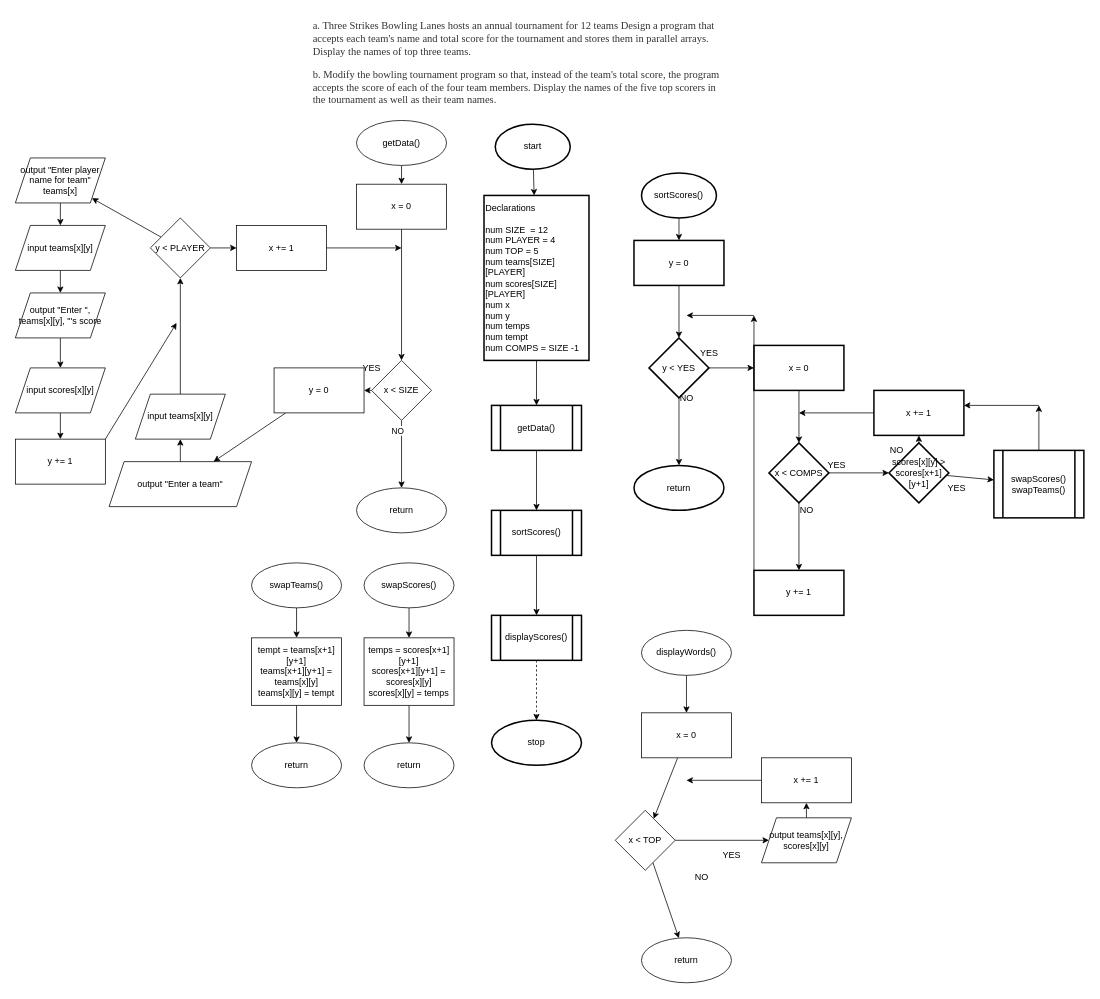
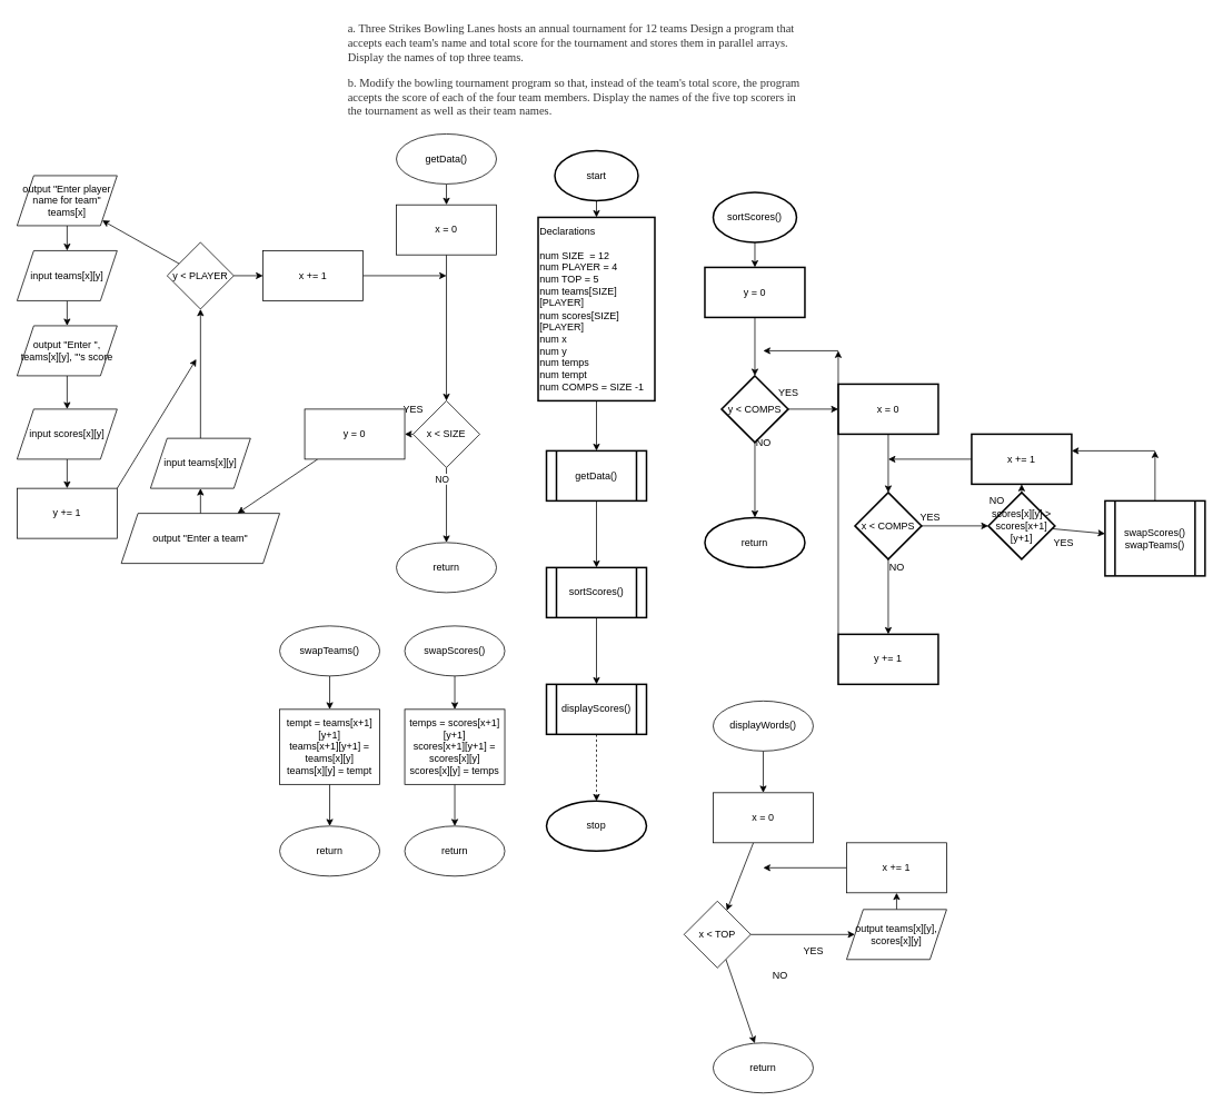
  <mxCell id="0" />
  <mxCell id="1" parent="0" />
  <mxCell id="2" value="&lt;span style=&quot;color: rgb(51, 51, 51); font-family: georgia, times, &amp;quot;times new roman&amp;quot;, serif; font-size: 14px; font-style: normal; font-weight: 400; letter-spacing: normal; text-indent: 0px; text-transform: none; word-spacing: 0px; background-color: rgb(255, 255, 255); display: inline; float: none;&quot;&gt;a. Three Strikes Bowling Lanes hosts an annual tournament for 12 teams Design a program that accepts each team's name and total score for the tournament and stores them in parallel arrays. Display the names of top three teams.&lt;/span&gt;&lt;br style=&quot;color: rgb(51, 51, 51); font-family: georgia, times, &amp;quot;times new roman&amp;quot;, serif; font-size: 14px; font-style: normal; font-weight: 400; letter-spacing: normal; text-indent: 0px; text-transform: none; word-spacing: 0px; background-color: rgb(255, 255, 255);&quot;&gt;&lt;br style=&quot;color: rgb(51, 51, 51); font-family: georgia, times, &amp;quot;times new roman&amp;quot;, serif; font-size: 14px; font-style: normal; font-weight: 400; letter-spacing: normal; text-indent: 0px; text-transform: none; word-spacing: 0px; background-color: rgb(255, 255, 255);&quot;&gt;&lt;span style=&quot;color: rgb(51, 51, 51); font-family: georgia, times, &amp;quot;times new roman&amp;quot;, serif; font-size: 14px; font-style: normal; font-weight: 400; letter-spacing: normal; text-indent: 0px; text-transform: none; word-spacing: 0px; background-color: rgb(255, 255, 255); display: inline; float: none;&quot;&gt;b. Modify the bowling tournament program so that, instead of the team's total score, the program accepts the score of each of the four team members. Display the names of the five top scorers in the tournament as well as their team names.&lt;/span&gt;" style="text;whiteSpace=wrap;html=1;" vertex="1" parent="1"><mxGeometry x="415" y="20" width="550" height="120" as="geometry" /></mxCell>
  <mxCell id="3" value="" style="edgeStyle=none;html=1;" edge="1" parent="1" source="4" target="6"><mxGeometry relative="1" as="geometry" /></mxCell>
- <mxCell id="4" value="start" style="strokeWidth=2;html=1;shape=mxgraph.flowchart.start_1;whiteSpace=wrap;" vertex="1" parent="1"><mxGeometry x="660" y="165" width="100" height="60" as="geometry" /></mxCell>
+ <mxCell id="4" value="start" style="strokeWidth=2;html=1;shape=mxgraph.flowchart.start_1;whiteSpace=wrap;" vertex="1" parent="1"><mxGeometry x="665" y="180" width="100" height="60" as="geometry" /></mxCell>
  <mxCell id="5" value="" style="edgeStyle=none;html=1;" edge="1" parent="1" source="6" target="8"><mxGeometry relative="1" as="geometry" /></mxCell>
  <mxCell id="6" value="Declarations&lt;br&gt;&lt;br&gt;num SIZE&amp;nbsp; = 12&lt;br&gt;num PLAYER = 4&lt;br&gt;num TOP = 5&lt;br&gt;num teams[SIZE][PLAYER]&lt;br&gt;num scores[SIZE][PLAYER]&lt;br&gt;num x&amp;nbsp;&lt;br&gt;num y&amp;nbsp;&lt;br&gt;num temps&lt;br&gt;num tempt&lt;br&gt;num COMPS = SIZE -1" style="whiteSpace=wrap;html=1;strokeWidth=2;align=left;" vertex="1" parent="1"><mxGeometry x="645" y="260" width="140" height="220" as="geometry" /></mxCell>
  <mxCell id="7" value="" style="edgeStyle=none;html=1;" edge="1" parent="1" source="8" target="10"><mxGeometry relative="1" as="geometry" /></mxCell>
  <mxCell id="8" value="getData()" style="shape=process;whiteSpace=wrap;html=1;backgroundOutline=1;align=center;strokeWidth=2;" vertex="1" parent="1"><mxGeometry x="655" y="540" width="120" height="60" as="geometry" /></mxCell>
  <mxCell id="9" value="" style="edgeStyle=none;html=1;" edge="1" parent="1" source="10" target="12"><mxGeometry relative="1" as="geometry" /></mxCell>
  <mxCell id="10" value="sortScores()" style="shape=process;whiteSpace=wrap;html=1;backgroundOutline=1;align=center;strokeWidth=2;" vertex="1" parent="1"><mxGeometry x="655" y="680" width="120" height="60" as="geometry" /></mxCell>
  <mxCell id="11" value="" style="edgeStyle=none;html=1;dashed=1;" edge="1" parent="1" source="12" target="13"><mxGeometry relative="1" as="geometry" /></mxCell>
  <mxCell id="12" value="displayScores()" style="shape=process;whiteSpace=wrap;html=1;backgroundOutline=1;align=center;strokeWidth=2;" vertex="1" parent="1"><mxGeometry x="655" y="820" width="120" height="60" as="geometry" /></mxCell>
  <mxCell id="13" value="stop" style="ellipse;whiteSpace=wrap;html=1;strokeWidth=2;" vertex="1" parent="1"><mxGeometry x="655" y="960" width="120" height="60" as="geometry" /></mxCell>
  <mxCell id="14" value="" style="edgeStyle=none;html=1;" edge="1" parent="1" source="15" target="17"><mxGeometry relative="1" as="geometry" /></mxCell>
  <mxCell id="15" value="getData()" style="ellipse;whiteSpace=wrap;html=1;" vertex="1" parent="1"><mxGeometry x="475" y="160" width="120" height="60" as="geometry" /></mxCell>
  <mxCell id="16" value="" style="edgeStyle=none;html=1;" edge="1" parent="1" source="17" target="21"><mxGeometry relative="1" as="geometry" /></mxCell>
  <mxCell id="17" value="x = 0" style="whiteSpace=wrap;html=1;" vertex="1" parent="1"><mxGeometry x="475" y="245" width="120" height="60" as="geometry" /></mxCell>
  <mxCell id="18" value="" style="edgeStyle=none;html=1;" edge="1" parent="1" source="21" target="22"><mxGeometry relative="1" as="geometry" /></mxCell>
  <mxCell id="19" value="NO" style="edgeLabel;html=1;align=center;verticalAlign=middle;resizable=0;points=[];" vertex="1" connectable="0" parent="18"><mxGeometry x="-0.711" y="-6" relative="1" as="geometry"><mxPoint as="offset" /></mxGeometry></mxCell>
  <mxCell id="20" value="" style="edgeStyle=none;html=1;" edge="1" parent="1" source="21" target="87"><mxGeometry relative="1" as="geometry" /></mxCell>
  <mxCell id="21" value="x &amp;lt; SIZE" style="rhombus;whiteSpace=wrap;html=1;" vertex="1" parent="1"><mxGeometry x="495" y="480" width="80" height="80" as="geometry" /></mxCell>
  <mxCell id="22" value="return" style="ellipse;whiteSpace=wrap;html=1;" vertex="1" parent="1"><mxGeometry x="475" y="650" width="120" height="60" as="geometry" /></mxCell>
  <mxCell id="23" value="" style="edgeStyle=none;html=1;" edge="1" parent="1" source="24" target="26"><mxGeometry relative="1" as="geometry" /></mxCell>
  <mxCell id="24" value="output &quot;Enter a team&quot;" style="shape=parallelogram;perimeter=parallelogramPerimeter;whiteSpace=wrap;html=1;fixedSize=1;" vertex="1" parent="1"><mxGeometry x="145" y="615" width="190" height="60" as="geometry" /></mxCell>
  <mxCell id="25" value="" style="edgeStyle=none;html=1;" edge="1" parent="1" source="26" target="90"><mxGeometry relative="1" as="geometry" /></mxCell>
  <mxCell id="26" value="input teams[x][y]" style="shape=parallelogram;perimeter=parallelogramPerimeter;whiteSpace=wrap;html=1;fixedSize=1;" vertex="1" parent="1"><mxGeometry x="180" y="525" width="120" height="60" as="geometry" /></mxCell>
  <mxCell id="27" value="YES" style="text;html=1;align=center;verticalAlign=middle;resizable=0;points=[];autosize=1;strokeColor=none;fillColor=none;" vertex="1" parent="1"><mxGeometry x="475" y="480" width="40" height="20" as="geometry" /></mxCell>
  <mxCell id="28" value="" style="edgeStyle=none;html=1;" edge="1" parent="1" source="29" target="31"><mxGeometry relative="1" as="geometry" /></mxCell>
  <mxCell id="29" value="sortScores()" style="strokeWidth=2;html=1;shape=mxgraph.flowchart.start_1;whiteSpace=wrap;" vertex="1" parent="1"><mxGeometry x="855" y="230" width="100" height="60" as="geometry" /></mxCell>
  <mxCell id="30" value="" style="edgeStyle=none;html=1;" edge="1" parent="1" source="31" target="34"><mxGeometry relative="1" as="geometry" /></mxCell>
  <mxCell id="31" value="y = 0" style="whiteSpace=wrap;html=1;strokeWidth=2;" vertex="1" parent="1"><mxGeometry x="845" y="320" width="120" height="60" as="geometry" /></mxCell>
  <mxCell id="32" value="" style="edgeStyle=none;html=1;" edge="1" parent="1" source="34" target="35"><mxGeometry relative="1" as="geometry" /></mxCell>
  <mxCell id="33" value="" style="edgeStyle=none;html=1;" edge="1" parent="1" source="34" target="38"><mxGeometry relative="1" as="geometry" /></mxCell>
- <mxCell id="34" value="y &amp;lt; YES" style="rhombus;whiteSpace=wrap;html=1;strokeWidth=2;" vertex="1" parent="1"><mxGeometry x="865" y="450" width="80" height="80" as="geometry" /></mxCell>
+ <mxCell id="34" value="y &amp;lt; COMPS" style="rhombus;whiteSpace=wrap;html=1;strokeWidth=2;" vertex="1" parent="1"><mxGeometry x="865" y="450" width="80" height="80" as="geometry" /></mxCell>
  <mxCell id="35" value="return" style="ellipse;whiteSpace=wrap;html=1;strokeWidth=2;" vertex="1" parent="1"><mxGeometry x="845" y="620" width="120" height="60" as="geometry" /></mxCell>
  <mxCell id="36" value="NO" style="text;html=1;align=center;verticalAlign=middle;resizable=0;points=[];autosize=1;strokeColor=none;fillColor=none;" vertex="1" parent="1"><mxGeometry x="900" y="520" width="30" height="20" as="geometry" /></mxCell>
  <mxCell id="37" value="" style="edgeStyle=none;html=1;" edge="1" parent="1" source="38" target="42"><mxGeometry relative="1" as="geometry" /></mxCell>
  <mxCell id="38" value="x = 0" style="whiteSpace=wrap;html=1;strokeWidth=2;" vertex="1" parent="1"><mxGeometry x="1005" y="460" width="120" height="60" as="geometry" /></mxCell>
  <mxCell id="39" value="YES" style="text;html=1;align=center;verticalAlign=middle;resizable=0;points=[];autosize=1;strokeColor=none;fillColor=none;" vertex="1" parent="1"><mxGeometry x="925" y="460" width="40" height="20" as="geometry" /></mxCell>
  <mxCell id="40" value="" style="edgeStyle=none;html=1;" edge="1" parent="1" source="42" target="44"><mxGeometry relative="1" as="geometry" /></mxCell>
  <mxCell id="41" value="" style="edgeStyle=none;html=1;" edge="1" parent="1" source="42" target="49"><mxGeometry relative="1" as="geometry" /></mxCell>
  <mxCell id="42" value="x &amp;lt; COMPS" style="rhombus;whiteSpace=wrap;html=1;strokeWidth=2;" vertex="1" parent="1"><mxGeometry x="1025" y="590" width="80" height="80" as="geometry" /></mxCell>
  <mxCell id="43" style="edgeStyle=none;html=1;exitX=0;exitY=0;exitDx=0;exitDy=0;" edge="1" parent="1" source="44"><mxGeometry relative="1" as="geometry"><mxPoint x="1005" y="420" as="targetPoint" /></mxGeometry></mxCell>
  <mxCell id="44" value="y += 1" style="whiteSpace=wrap;html=1;strokeWidth=2;" vertex="1" parent="1"><mxGeometry x="1005" y="760" width="120" height="60" as="geometry" /></mxCell>
  <mxCell id="45" value="" style="endArrow=classic;html=1;" edge="1" parent="1"><mxGeometry width="50" height="50" relative="1" as="geometry"><mxPoint x="1005" y="420" as="sourcePoint" /><mxPoint x="915" y="420" as="targetPoint" /></mxGeometry></mxCell>
  <mxCell id="46" value="NO" style="text;html=1;align=center;verticalAlign=middle;resizable=0;points=[];autosize=1;strokeColor=none;fillColor=none;" vertex="1" parent="1"><mxGeometry x="1060" y="670" width="30" height="20" as="geometry" /></mxCell>
  <mxCell id="47" value="" style="edgeStyle=none;html=1;" edge="1" parent="1" source="49" target="52"><mxGeometry relative="1" as="geometry" /></mxCell>
  <mxCell id="48" value="" style="edgeStyle=none;html=1;" edge="1" parent="1" source="49" target="54"><mxGeometry relative="1" as="geometry" /></mxCell>
  <mxCell id="49" value="scores[x][y] &amp;gt; scores[x+1][y+1]" style="rhombus;whiteSpace=wrap;html=1;strokeWidth=2;" vertex="1" parent="1"><mxGeometry x="1185" y="590" width="80" height="80" as="geometry" /></mxCell>
  <mxCell id="50" value="YES" style="text;html=1;align=center;verticalAlign=middle;resizable=0;points=[];autosize=1;strokeColor=none;fillColor=none;" vertex="1" parent="1"><mxGeometry x="1095" y="610" width="40" height="20" as="geometry" /></mxCell>
  <mxCell id="51" style="edgeStyle=none;html=1;exitX=0.5;exitY=0;exitDx=0;exitDy=0;" edge="1" parent="1" source="52"><mxGeometry relative="1" as="geometry"><mxPoint x="1385" y="540" as="targetPoint" /></mxGeometry></mxCell>
  <mxCell id="52" value="swapScores()&lt;br&gt;swapTeams()" style="shape=process;whiteSpace=wrap;html=1;backgroundOutline=1;strokeWidth=2;" vertex="1" parent="1"><mxGeometry x="1325" y="600" width="120" height="90" as="geometry" /></mxCell>
  <mxCell id="53" style="edgeStyle=none;html=1;exitX=0;exitY=0.5;exitDx=0;exitDy=0;" edge="1" parent="1" source="54"><mxGeometry relative="1" as="geometry"><mxPoint x="1065" y="550" as="targetPoint" /></mxGeometry></mxCell>
  <mxCell id="54" value="x += 1" style="whiteSpace=wrap;html=1;strokeWidth=2;" vertex="1" parent="1"><mxGeometry x="1165" y="520" width="120" height="60" as="geometry" /></mxCell>
  <mxCell id="55" value="NO" style="text;html=1;align=center;verticalAlign=middle;resizable=0;points=[];autosize=1;strokeColor=none;fillColor=none;" vertex="1" parent="1"><mxGeometry x="1180" y="590" width="30" height="20" as="geometry" /></mxCell>
  <mxCell id="56" value="YES" style="text;html=1;align=center;verticalAlign=middle;resizable=0;points=[];autosize=1;strokeColor=none;fillColor=none;" vertex="1" parent="1"><mxGeometry x="1255" y="640" width="40" height="20" as="geometry" /></mxCell>
  <mxCell id="57" value="" style="endArrow=classic;html=1;" edge="1" parent="1"><mxGeometry width="50" height="50" relative="1" as="geometry"><mxPoint x="1385" y="540" as="sourcePoint" /><mxPoint x="1285" y="540" as="targetPoint" /></mxGeometry></mxCell>
  <mxCell id="58" value="" style="edgeStyle=none;html=1;" edge="1" parent="1" source="59" target="61"><mxGeometry relative="1" as="geometry" /></mxCell>
  <mxCell id="59" value="displayWords()" style="ellipse;whiteSpace=wrap;html=1;" vertex="1" parent="1"><mxGeometry x="855" y="840" width="120" height="60" as="geometry" /></mxCell>
  <mxCell id="60" value="" style="edgeStyle=none;html=1;" edge="1" parent="1" source="61" target="64"><mxGeometry relative="1" as="geometry" /></mxCell>
  <mxCell id="61" value="x = 0" style="whiteSpace=wrap;html=1;" vertex="1" parent="1"><mxGeometry x="855" y="950" width="120" height="60" as="geometry" /></mxCell>
  <mxCell id="62" value="" style="edgeStyle=none;html=1;" edge="1" parent="1" source="64" target="65"><mxGeometry relative="1" as="geometry" /></mxCell>
  <mxCell id="63" value="" style="edgeStyle=none;html=1;" edge="1" parent="1" source="64" target="68"><mxGeometry relative="1" as="geometry" /></mxCell>
  <mxCell id="64" value="x &amp;lt; TOP" style="rhombus;whiteSpace=wrap;html=1;" vertex="1" parent="1"><mxGeometry x="820" y="1080" width="80" height="80" as="geometry" /></mxCell>
  <mxCell id="65" value="return" style="ellipse;whiteSpace=wrap;html=1;" vertex="1" parent="1"><mxGeometry x="855" y="1250" width="120" height="60" as="geometry" /></mxCell>
  <mxCell id="66" value="NO" style="text;html=1;align=center;verticalAlign=middle;resizable=0;points=[];autosize=1;strokeColor=none;fillColor=none;" vertex="1" parent="1"><mxGeometry x="920" y="1160" width="30" height="20" as="geometry" /></mxCell>
  <mxCell id="67" value="" style="edgeStyle=none;html=1;" edge="1" parent="1" source="68" target="70"><mxGeometry relative="1" as="geometry" /></mxCell>
  <mxCell id="68" value="output teams[x][y], scores[x][y]" style="shape=parallelogram;perimeter=parallelogramPerimeter;whiteSpace=wrap;html=1;fixedSize=1;" vertex="1" parent="1"><mxGeometry x="1015" y="1090" width="120" height="60" as="geometry" /></mxCell>
  <mxCell id="69" style="edgeStyle=none;html=1;exitX=0;exitY=0.5;exitDx=0;exitDy=0;" edge="1" parent="1" source="70"><mxGeometry relative="1" as="geometry"><mxPoint x="915" y="1040" as="targetPoint" /></mxGeometry></mxCell>
  <mxCell id="70" value="x += 1" style="whiteSpace=wrap;html=1;" vertex="1" parent="1"><mxGeometry x="1015" y="1010" width="120" height="60" as="geometry" /></mxCell>
  <mxCell id="71" value="YES" style="text;html=1;align=center;verticalAlign=middle;resizable=0;points=[];autosize=1;strokeColor=none;fillColor=none;" vertex="1" parent="1"><mxGeometry x="955" y="1130" width="40" height="20" as="geometry" /></mxCell>
  <mxCell id="72" value="" style="edgeStyle=none;html=1;" edge="1" parent="1" source="73" target="75"><mxGeometry relative="1" as="geometry" /></mxCell>
  <mxCell id="73" value="output &quot;Enter &quot;, teams[x][y], &quot;'s score" style="shape=parallelogram;perimeter=parallelogramPerimeter;whiteSpace=wrap;html=1;fixedSize=1;" vertex="1" parent="1"><mxGeometry x="20" y="390" width="120" height="60" as="geometry" /></mxCell>
  <mxCell id="74" value="" style="edgeStyle=none;html=1;" edge="1" parent="1" source="75" target="98"><mxGeometry relative="1" as="geometry" /></mxCell>
  <mxCell id="75" value="input scores[x][y]" style="shape=parallelogram;perimeter=parallelogramPerimeter;whiteSpace=wrap;html=1;fixedSize=1;" vertex="1" parent="1"><mxGeometry x="20" y="490" width="120" height="60" as="geometry" /></mxCell>
  <mxCell id="76" value="" style="edgeStyle=none;html=1;" edge="1" parent="1" source="77" target="79"><mxGeometry relative="1" as="geometry" /></mxCell>
  <mxCell id="77" value="swapScores()" style="ellipse;whiteSpace=wrap;html=1;" vertex="1" parent="1"><mxGeometry x="485" y="750" width="120" height="60" as="geometry" /></mxCell>
  <mxCell id="78" value="" style="edgeStyle=none;html=1;" edge="1" parent="1" source="79" target="80"><mxGeometry relative="1" as="geometry" /></mxCell>
  <mxCell id="79" value="temps = scores[x+1][y+1]&lt;br&gt;scores[x+1][y+1] = scores[x][y]&lt;br&gt;scores[x][y] = temps" style="whiteSpace=wrap;html=1;" vertex="1" parent="1"><mxGeometry x="485" y="850" width="120" height="90" as="geometry" /></mxCell>
  <mxCell id="80" value="return" style="ellipse;whiteSpace=wrap;html=1;" vertex="1" parent="1"><mxGeometry x="485" y="990" width="120" height="60" as="geometry" /></mxCell>
  <mxCell id="81" value="" style="edgeStyle=none;html=1;" edge="1" parent="1" source="82" target="84"><mxGeometry relative="1" as="geometry" /></mxCell>
  <mxCell id="82" value="swapTeams()" style="ellipse;whiteSpace=wrap;html=1;" vertex="1" parent="1"><mxGeometry x="335" y="750" width="120" height="60" as="geometry" /></mxCell>
  <mxCell id="83" value="" style="edgeStyle=none;html=1;" edge="1" parent="1" source="84" target="85"><mxGeometry relative="1" as="geometry" /></mxCell>
  <mxCell id="84" value="tempt = teams[x+1][y+1]&lt;br&gt;teams[x+1][y+1] = teams[x][y]&lt;br&gt;teams[x][y] = tempt" style="whiteSpace=wrap;html=1;" vertex="1" parent="1"><mxGeometry x="335" y="850" width="120" height="90" as="geometry" /></mxCell>
  <mxCell id="85" value="return" style="ellipse;whiteSpace=wrap;html=1;" vertex="1" parent="1"><mxGeometry x="335" y="990" width="120" height="60" as="geometry" /></mxCell>
  <mxCell id="86" value="" style="edgeStyle=none;html=1;" edge="1" parent="1" source="87" target="24"><mxGeometry relative="1" as="geometry" /></mxCell>
  <mxCell id="87" value="y = 0" style="whiteSpace=wrap;html=1;" vertex="1" parent="1"><mxGeometry x="365" y="490" width="120" height="60" as="geometry" /></mxCell>
  <mxCell id="88" value="" style="edgeStyle=none;html=1;" edge="1" parent="1" source="90" target="92"><mxGeometry relative="1" as="geometry" /></mxCell>
  <mxCell id="89" value="" style="edgeStyle=none;html=1;" edge="1" parent="1" source="90" target="94"><mxGeometry relative="1" as="geometry" /></mxCell>
  <mxCell id="90" value="y &amp;lt; PLAYER" style="rhombus;whiteSpace=wrap;html=1;" vertex="1" parent="1"><mxGeometry x="200" y="290" width="80" height="80" as="geometry" /></mxCell>
  <mxCell id="91" style="edgeStyle=none;html=1;exitX=1;exitY=0.5;exitDx=0;exitDy=0;" edge="1" parent="1" source="92"><mxGeometry relative="1" as="geometry"><mxPoint x="535" y="330" as="targetPoint" /></mxGeometry></mxCell>
  <mxCell id="92" value="x += 1" style="whiteSpace=wrap;html=1;" vertex="1" parent="1"><mxGeometry x="315" y="300" width="120" height="60" as="geometry" /></mxCell>
  <mxCell id="93" value="" style="edgeStyle=none;html=1;" edge="1" parent="1" source="94" target="96"><mxGeometry relative="1" as="geometry" /></mxCell>
  <mxCell id="94" value="output &quot;Enter player name for team&quot; teams[x]" style="shape=parallelogram;perimeter=parallelogramPerimeter;whiteSpace=wrap;html=1;fixedSize=1;" vertex="1" parent="1"><mxGeometry x="20" y="210" width="120" height="60" as="geometry" /></mxCell>
  <mxCell id="95" value="" style="edgeStyle=none;html=1;" edge="1" parent="1" source="96" target="73"><mxGeometry relative="1" as="geometry" /></mxCell>
  <mxCell id="96" value="input teams[x][y]" style="shape=parallelogram;perimeter=parallelogramPerimeter;whiteSpace=wrap;html=1;fixedSize=1;" vertex="1" parent="1"><mxGeometry x="20" y="300" width="120" height="60" as="geometry" /></mxCell>
  <mxCell id="97" style="edgeStyle=none;html=1;exitX=1;exitY=0;exitDx=0;exitDy=0;" edge="1" parent="1" source="98"><mxGeometry relative="1" as="geometry"><mxPoint x="235" y="430" as="targetPoint" /></mxGeometry></mxCell>
  <mxCell id="98" value="y += 1" style="whiteSpace=wrap;html=1;" vertex="1" parent="1"><mxGeometry x="20" y="585" width="120" height="60" as="geometry" /></mxCell>
